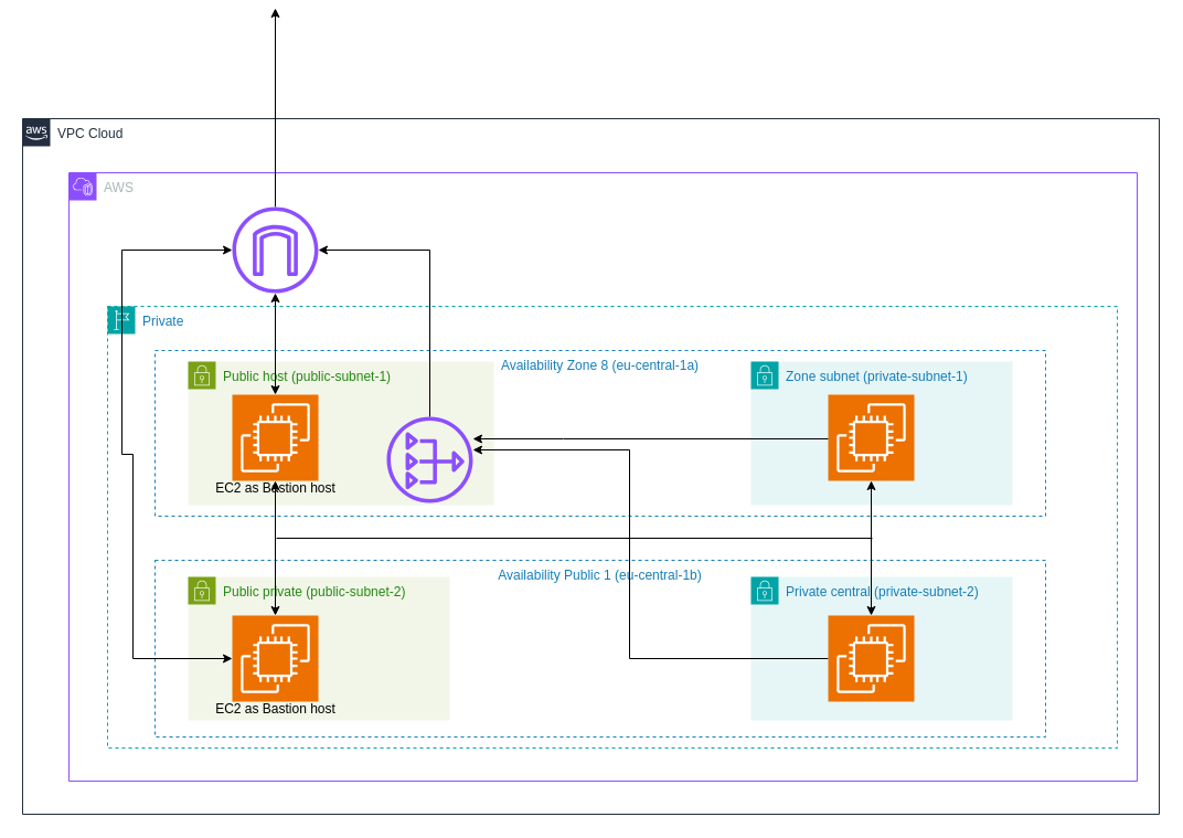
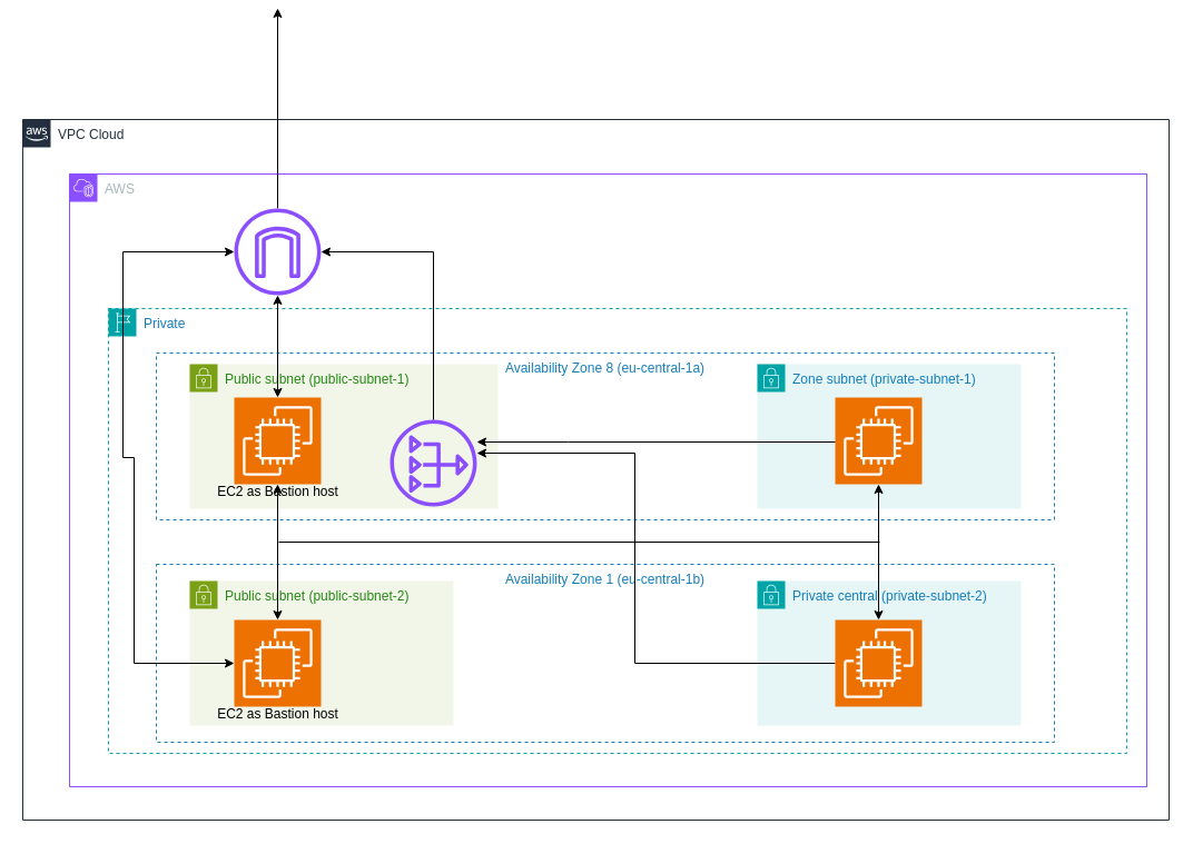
  <mxCell id="0" />
  <mxCell id="1" parent="0" />
  <mxCell id="2" value="VPC Cloud" style="points=[[0,0],[0.25,0],[0.5,0],[0.75,0],[1,0],[1,0.25],[1,0.5],[1,0.75],[1,1],[0.75,1],[0.5,1],[0.25,1],[0,1],[0,0.75],[0,0.5],[0,0.25]];outlineConnect=0;gradientColor=none;html=1;whiteSpace=wrap;fontSize=12;fontStyle=0;container=1;pointerEvents=0;collapsible=0;recursiveResize=0;shape=mxgraph.aws4.group;grIcon=mxgraph.aws4.group_aws_cloud_alt;strokeColor=#232F3E;fillColor=none;verticalAlign=top;align=left;spacingLeft=30;fontColor=#232F3E;dashed=0;" vertex="1" parent="1"><mxGeometry x="20" y="20" width="1030" height="630" as="geometry" /></mxCell>
  <mxCell id="3" value="AWS" style="points=[[0,0],[0.25,0],[0.5,0],[0.75,0],[1,0],[1,0.25],[1,0.5],[1,0.75],[1,1],[0.75,1],[0.5,1],[0.25,1],[0,1],[0,0.75],[0,0.5],[0,0.25]];outlineConnect=0;gradientColor=none;html=1;whiteSpace=wrap;fontSize=12;fontStyle=0;container=1;pointerEvents=0;collapsible=0;recursiveResize=0;shape=mxgraph.aws4.group;grIcon=mxgraph.aws4.group_vpc2;strokeColor=#8C4FFF;fillColor=none;verticalAlign=top;align=left;spacingLeft=30;fontColor=#AAB7B8;dashed=0;" vertex="1" parent="2"><mxGeometry x="42" y="49" width="968" height="551" as="geometry" /></mxCell>
  <mxCell id="4" value="Private" style="points=[[0,0],[0.25,0],[0.5,0],[0.75,0],[1,0],[1,0.25],[1,0.5],[1,0.75],[1,1],[0.75,1],[0.5,1],[0.25,1],[0,1],[0,0.75],[0,0.5],[0,0.25]];outlineConnect=0;gradientColor=none;html=1;whiteSpace=wrap;fontSize=12;fontStyle=0;container=1;pointerEvents=0;collapsible=0;recursiveResize=0;shape=mxgraph.aws4.group;grIcon=mxgraph.aws4.group_region;strokeColor=#00A4A6;fillColor=none;verticalAlign=top;align=left;spacingLeft=30;fontColor=#147EBA;dashed=1;" vertex="1" parent="3"><mxGeometry x="35" y="121" width="915" height="400" as="geometry" /></mxCell>
  <mxCell id="5" value="Availability Zone 8 (eu-central-1a)" style="fillColor=none;strokeColor=#147EBA;dashed=1;verticalAlign=top;fontStyle=0;fontColor=#147EBA;whiteSpace=wrap;html=1;" vertex="1" parent="4"><mxGeometry x="43" y="40" width="807" height="150" as="geometry" /></mxCell>
- <mxCell id="6" value="Availability Public 1 (eu-central-1b)" style="fillColor=none;strokeColor=#147EBA;dashed=1;verticalAlign=top;fontStyle=0;fontColor=#147EBA;whiteSpace=wrap;html=1;" vertex="1" parent="4"><mxGeometry x="43" y="230" width="807" height="160" as="geometry" /></mxCell>
- <mxCell id="7" value="Public host (public-subnet-1)" style="points=[[0,0],[0.25,0],[0.5,0],[0.75,0],[1,0],[1,0.25],[1,0.5],[1,0.75],[1,1],[0.75,1],[0.5,1],[0.25,1],[0,1],[0,0.75],[0,0.5],[0,0.25]];outlineConnect=0;gradientColor=none;html=1;whiteSpace=wrap;fontSize=12;fontStyle=0;container=1;pointerEvents=0;collapsible=0;recursiveResize=0;shape=mxgraph.aws4.group;grIcon=mxgraph.aws4.group_security_group;grStroke=0;strokeColor=#7AA116;fillColor=#F2F6E8;verticalAlign=top;align=left;spacingLeft=30;fontColor=#248814;dashed=0;" vertex="1" parent="4"><mxGeometry x="73" y="50" width="277" height="130" as="geometry" /></mxCell>
+ <mxCell id="6" value="Availability Zone 1 (eu-central-1b)" style="fillColor=none;strokeColor=#147EBA;dashed=1;verticalAlign=top;fontStyle=0;fontColor=#147EBA;whiteSpace=wrap;html=1;" vertex="1" parent="4"><mxGeometry x="43" y="230" width="807" height="160" as="geometry" /></mxCell>
+ <mxCell id="7" value="Public subnet (public-subnet-1)" style="points=[[0,0],[0.25,0],[0.5,0],[0.75,0],[1,0],[1,0.25],[1,0.5],[1,0.75],[1,1],[0.75,1],[0.5,1],[0.25,1],[0,1],[0,0.75],[0,0.5],[0,0.25]];outlineConnect=0;gradientColor=none;html=1;whiteSpace=wrap;fontSize=12;fontStyle=0;container=1;pointerEvents=0;collapsible=0;recursiveResize=0;shape=mxgraph.aws4.group;grIcon=mxgraph.aws4.group_security_group;grStroke=0;strokeColor=#7AA116;fillColor=#F2F6E8;verticalAlign=top;align=left;spacingLeft=30;fontColor=#248814;dashed=0;" vertex="1" parent="4"><mxGeometry x="73" y="50" width="277" height="130" as="geometry" /></mxCell>
  <mxCell id="8" value="" style="sketch=0;points=[[0,0,0],[0.25,0,0],[0.5,0,0],[0.75,0,0],[1,0,0],[0,1,0],[0.25,1,0],[0.5,1,0],[0.75,1,0],[1,1,0],[0,0.25,0],[0,0.5,0],[0,0.75,0],[1,0.25,0],[1,0.5,0],[1,0.75,0]];outlineConnect=0;fontColor=#232F3E;fillColor=#ED7100;strokeColor=#ffffff;dashed=0;verticalLabelPosition=bottom;verticalAlign=top;align=center;html=1;fontSize=12;fontStyle=0;aspect=fixed;shape=mxgraph.aws4.resourceIcon;resIcon=mxgraph.aws4.ec2;" vertex="1" parent="7"><mxGeometry x="40" y="30" width="78" height="78" as="geometry" /></mxCell>
  <mxCell id="9" value="" style="sketch=0;outlineConnect=0;fontColor=#232F3E;gradientColor=none;fillColor=#8C4FFF;strokeColor=none;dashed=0;verticalLabelPosition=bottom;verticalAlign=top;align=center;html=1;fontSize=12;fontStyle=0;aspect=fixed;pointerEvents=1;shape=mxgraph.aws4.nat_gateway;" vertex="1" parent="7"><mxGeometry x="180" y="50" width="78" height="78" as="geometry" /></mxCell>
- <mxCell id="10" value="Public private (public-subnet-2)" style="points=[[0,0],[0.25,0],[0.5,0],[0.75,0],[1,0],[1,0.25],[1,0.5],[1,0.75],[1,1],[0.75,1],[0.5,1],[0.25,1],[0,1],[0,0.75],[0,0.5],[0,0.25]];outlineConnect=0;gradientColor=none;html=1;whiteSpace=wrap;fontSize=12;fontStyle=0;container=1;pointerEvents=0;collapsible=0;recursiveResize=0;shape=mxgraph.aws4.group;grIcon=mxgraph.aws4.group_security_group;grStroke=0;strokeColor=#7AA116;fillColor=#F2F6E8;verticalAlign=top;align=left;spacingLeft=30;fontColor=#248814;dashed=0;" vertex="1" parent="4"><mxGeometry x="73" y="245" width="237" height="130" as="geometry" /></mxCell>
+ <mxCell id="10" value="Public subnet (public-subnet-2)" style="points=[[0,0],[0.25,0],[0.5,0],[0.75,0],[1,0],[1,0.25],[1,0.5],[1,0.75],[1,1],[0.75,1],[0.5,1],[0.25,1],[0,1],[0,0.75],[0,0.5],[0,0.25]];outlineConnect=0;gradientColor=none;html=1;whiteSpace=wrap;fontSize=12;fontStyle=0;container=1;pointerEvents=0;collapsible=0;recursiveResize=0;shape=mxgraph.aws4.group;grIcon=mxgraph.aws4.group_security_group;grStroke=0;strokeColor=#7AA116;fillColor=#F2F6E8;verticalAlign=top;align=left;spacingLeft=30;fontColor=#248814;dashed=0;" vertex="1" parent="4"><mxGeometry x="73" y="245" width="237" height="130" as="geometry" /></mxCell>
  <mxCell id="11" value="Zone subnet (private-subnet-1)" style="points=[[0,0],[0.25,0],[0.5,0],[0.75,0],[1,0],[1,0.25],[1,0.5],[1,0.75],[1,1],[0.75,1],[0.5,1],[0.25,1],[0,1],[0,0.75],[0,0.5],[0,0.25]];outlineConnect=0;gradientColor=none;html=1;whiteSpace=wrap;fontSize=12;fontStyle=0;container=1;pointerEvents=0;collapsible=0;recursiveResize=0;shape=mxgraph.aws4.group;grIcon=mxgraph.aws4.group_security_group;grStroke=0;strokeColor=#00A4A6;fillColor=#E6F6F7;verticalAlign=top;align=left;spacingLeft=30;fontColor=#147EBA;dashed=0;" vertex="1" parent="4"><mxGeometry x="583" y="50" width="237" height="130" as="geometry" /></mxCell>
  <mxCell id="12" value="" style="sketch=0;points=[[0,0,0],[0.25,0,0],[0.5,0,0],[0.75,0,0],[1,0,0],[0,1,0],[0.25,1,0],[0.5,1,0],[0.75,1,0],[1,1,0],[0,0.25,0],[0,0.5,0],[0,0.75,0],[1,0.25,0],[1,0.5,0],[1,0.75,0]];outlineConnect=0;fontColor=#232F3E;fillColor=#ED7100;strokeColor=#ffffff;dashed=0;verticalLabelPosition=bottom;verticalAlign=top;align=center;html=1;fontSize=12;fontStyle=0;aspect=fixed;shape=mxgraph.aws4.resourceIcon;resIcon=mxgraph.aws4.ec2;" vertex="1" parent="11"><mxGeometry x="70" y="30" width="78" height="78" as="geometry" /></mxCell>
  <mxCell id="13" value="Private central (private-subnet-2)" style="points=[[0,0],[0.25,0],[0.5,0],[0.75,0],[1,0],[1,0.25],[1,0.5],[1,0.75],[1,1],[0.75,1],[0.5,1],[0.25,1],[0,1],[0,0.75],[0,0.5],[0,0.25]];outlineConnect=0;gradientColor=none;html=1;whiteSpace=wrap;fontSize=12;fontStyle=0;container=1;pointerEvents=0;collapsible=0;recursiveResize=0;shape=mxgraph.aws4.group;grIcon=mxgraph.aws4.group_security_group;grStroke=0;strokeColor=#00A4A6;fillColor=#E6F6F7;verticalAlign=top;align=left;spacingLeft=30;fontColor=#147EBA;dashed=0;" vertex="1" parent="4"><mxGeometry x="583" y="245" width="237" height="130" as="geometry" /></mxCell>
  <mxCell id="14" style="edgeStyle=orthogonalEdgeStyle;rounded=0;orthogonalLoop=1;jettySize=auto;html=1;startArrow=classic;startFill=1;" edge="1" parent="4" source="15" target="8"><mxGeometry relative="1" as="geometry" /></mxCell>
  <mxCell id="15" value="" style="sketch=0;points=[[0,0,0],[0.25,0,0],[0.5,0,0],[0.75,0,0],[1,0,0],[0,1,0],[0.25,1,0],[0.5,1,0],[0.75,1,0],[1,1,0],[0,0.25,0],[0,0.5,0],[0,0.75,0],[1,0.25,0],[1,0.5,0],[1,0.75,0]];outlineConnect=0;fontColor=#232F3E;fillColor=#ED7100;strokeColor=#ffffff;dashed=0;verticalLabelPosition=bottom;verticalAlign=top;align=center;html=1;fontSize=12;fontStyle=0;aspect=fixed;shape=mxgraph.aws4.resourceIcon;resIcon=mxgraph.aws4.ec2;" vertex="1" parent="4"><mxGeometry x="113" y="280" width="78" height="78" as="geometry" /></mxCell>
  <mxCell id="16" style="edgeStyle=orthogonalEdgeStyle;rounded=0;orthogonalLoop=1;jettySize=auto;html=1;" edge="1" parent="4" source="18" target="9"><mxGeometry relative="1" as="geometry"><Array as="points"><mxPoint x="473" y="319" /><mxPoint x="473" y="130" /></Array></mxGeometry></mxCell>
  <mxCell id="17" style="edgeStyle=orthogonalEdgeStyle;rounded=0;orthogonalLoop=1;jettySize=auto;html=1;startArrow=classic;startFill=1;" edge="1" parent="4" source="18" target="12"><mxGeometry relative="1" as="geometry" /></mxCell>
  <mxCell id="18" value="" style="sketch=0;points=[[0,0,0],[0.25,0,0],[0.5,0,0],[0.75,0,0],[1,0,0],[0,1,0],[0.25,1,0],[0.5,1,0],[0.75,1,0],[1,1,0],[0,0.25,0],[0,0.5,0],[0,0.75,0],[1,0.25,0],[1,0.5,0],[1,0.75,0]];outlineConnect=0;fontColor=#232F3E;fillColor=#ED7100;strokeColor=#ffffff;dashed=0;verticalLabelPosition=bottom;verticalAlign=top;align=center;html=1;fontSize=12;fontStyle=0;aspect=fixed;shape=mxgraph.aws4.resourceIcon;resIcon=mxgraph.aws4.ec2;" vertex="1" parent="4"><mxGeometry x="653" y="280" width="78" height="78" as="geometry" /></mxCell>
  <mxCell id="19" value="EC2 as Bastion host" style="text;html=1;align=center;verticalAlign=middle;whiteSpace=wrap;rounded=0;" vertex="1" parent="4"><mxGeometry x="91.5" y="150" width="121" height="30" as="geometry" /></mxCell>
  <mxCell id="20" value="EC2 as Bastion host" style="text;html=1;align=center;verticalAlign=middle;whiteSpace=wrap;rounded=0;" vertex="1" parent="4"><mxGeometry x="91.5" y="350" width="121" height="30" as="geometry" /></mxCell>
  <mxCell id="21" style="edgeStyle=orthogonalEdgeStyle;rounded=0;orthogonalLoop=1;jettySize=auto;html=1;" edge="1" parent="4" source="12" target="9"><mxGeometry relative="1" as="geometry"><Array as="points"><mxPoint x="413" y="120" /><mxPoint x="413" y="120" /></Array></mxGeometry></mxCell>
  <mxCell id="22" value="" style="endArrow=none;html=1;rounded=0;" edge="1" parent="4"><mxGeometry width="50" height="50" relative="1" as="geometry"><mxPoint x="153" y="210" as="sourcePoint" /><mxPoint x="693" y="210" as="targetPoint" /></mxGeometry></mxCell>
  <mxCell id="23" style="edgeStyle=orthogonalEdgeStyle;rounded=0;orthogonalLoop=1;jettySize=auto;html=1;" edge="1" parent="3" source="24"><mxGeometry relative="1" as="geometry"><mxPoint x="187" y="-149.0" as="targetPoint" /></mxGeometry></mxCell>
  <mxCell id="24" value="" style="sketch=0;outlineConnect=0;fontColor=#232F3E;gradientColor=none;fillColor=#8C4FFF;strokeColor=none;dashed=0;verticalLabelPosition=bottom;verticalAlign=top;align=center;html=1;fontSize=12;fontStyle=0;aspect=fixed;pointerEvents=1;shape=mxgraph.aws4.internet_gateway;" vertex="1" parent="3"><mxGeometry x="148" y="31" width="78" height="78" as="geometry" /></mxCell>
  <mxCell id="25" style="edgeStyle=orthogonalEdgeStyle;rounded=0;orthogonalLoop=1;jettySize=auto;html=1;startArrow=classic;startFill=1;" edge="1" parent="3" source="8" target="24"><mxGeometry relative="1" as="geometry" /></mxCell>
  <mxCell id="26" style="edgeStyle=orthogonalEdgeStyle;rounded=0;orthogonalLoop=1;jettySize=auto;html=1;" edge="1" parent="3" source="9" target="24"><mxGeometry relative="1" as="geometry"><mxPoint x="287" y="-149.0" as="targetPoint" /><Array as="points"><mxPoint x="327" y="70" /></Array></mxGeometry></mxCell>
  <mxCell id="27" style="edgeStyle=orthogonalEdgeStyle;rounded=0;orthogonalLoop=1;jettySize=auto;html=1;startArrow=classic;startFill=1;" edge="1" parent="3" source="15" target="24"><mxGeometry relative="1" as="geometry"><Array as="points"><mxPoint x="58" y="440" /><mxPoint x="58" y="255" /><mxPoint x="48" y="255" /><mxPoint x="48" y="70" /></Array></mxGeometry></mxCell>
